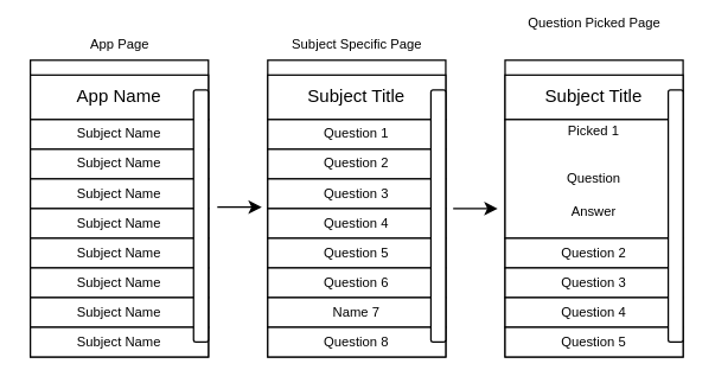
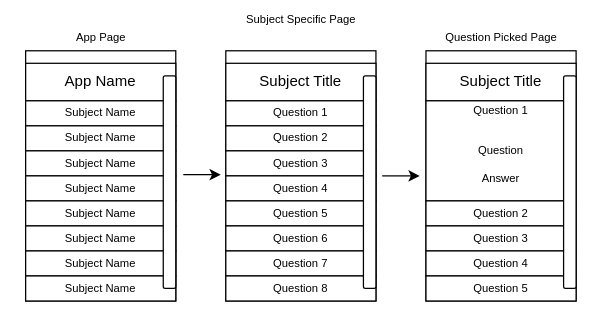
  <mxCell id="0" />
  <mxCell id="1" parent="0" />
  <mxCell id="2" value="" style="rounded=0;whiteSpace=wrap;html=1;" vertex="1" parent="1"><mxGeometry x="20" y="40" width="120" height="200" as="geometry" /></mxCell>
  <mxCell id="3" value="" style="rounded=0;whiteSpace=wrap;html=1;" vertex="1" parent="1"><mxGeometry x="180" y="40" width="120" height="200" as="geometry" /></mxCell>
  <mxCell id="4" value="App Name" style="rounded=0;whiteSpace=wrap;html=1;" vertex="1" parent="1"><mxGeometry x="20" y="50" width="120" height="30" as="geometry" /></mxCell>
  <mxCell id="5" value="&lt;font style=&quot;font-size: 9px;&quot;&gt;Subject Name&lt;/font&gt;" style="rounded=0;whiteSpace=wrap;html=1;fontSize=9;" vertex="1" parent="1"><mxGeometry x="20" y="80" width="120" height="20" as="geometry" /></mxCell>
  <mxCell id="6" value="Subject Name" style="rounded=0;whiteSpace=wrap;html=1;fontSize=9;" vertex="1" parent="1"><mxGeometry x="20" y="100" width="120" height="20" as="geometry" /></mxCell>
  <mxCell id="7" value="Subject Name" style="rounded=0;whiteSpace=wrap;html=1;fontSize=9;" vertex="1" parent="1"><mxGeometry x="20" y="120" width="120" height="20" as="geometry" /></mxCell>
  <mxCell id="8" value="Subject Name" style="rounded=0;whiteSpace=wrap;html=1;fontSize=9;" vertex="1" parent="1"><mxGeometry x="20" y="140" width="120" height="20" as="geometry" /></mxCell>
  <mxCell id="9" value="Subject Name" style="rounded=0;whiteSpace=wrap;html=1;fontSize=9;" vertex="1" parent="1"><mxGeometry x="20" y="160" width="120" height="20" as="geometry" /></mxCell>
  <mxCell id="10" value="Subject Name" style="rounded=0;whiteSpace=wrap;html=1;fontSize=9;" vertex="1" parent="1"><mxGeometry x="20" y="180" width="120" height="20" as="geometry" /></mxCell>
  <mxCell id="11" value="Subject Name" style="rounded=0;whiteSpace=wrap;html=1;fontSize=9;" vertex="1" parent="1"><mxGeometry x="20" y="200" width="120" height="20" as="geometry" /></mxCell>
  <mxCell id="12" value="Subject Name" style="rounded=0;whiteSpace=wrap;html=1;fontSize=9;" vertex="1" parent="1"><mxGeometry x="20" y="220" width="120" height="20" as="geometry" /></mxCell>
  <mxCell id="13" value="" style="rounded=1;whiteSpace=wrap;html=1;fontSize=9;" vertex="1" parent="1"><mxGeometry x="130" y="60" width="10" height="170" as="geometry" /></mxCell>
  <mxCell id="14" value="App Page" style="text;html=1;align=center;verticalAlign=middle;resizable=0;points=[];autosize=1;fontSize=9;" vertex="1" parent="1"><mxGeometry x="50" y="20" width="60" height="20" as="geometry" /></mxCell>
- <mxCell id="15" value="Subject Specific Page" style="text;html=1;align=center;verticalAlign=middle;resizable=0;points=[];autosize=1;fontSize=9;" vertex="1" parent="1"><mxGeometry x="190" y="20" width="100" height="20" as="geometry" /></mxCell>
+ <mxCell id="15" value="Subject Specific Page" style="text;html=1;align=center;verticalAlign=middle;resizable=0;points=[];autosize=1;fontSize=9;" vertex="1" parent="1"><mxGeometry x="190" y="5" width="100" height="20" as="geometry" /></mxCell>
  <mxCell id="16" value="Subject Title" style="rounded=0;whiteSpace=wrap;html=1;" vertex="1" parent="1"><mxGeometry x="180" y="50" width="120" height="30" as="geometry" /></mxCell>
  <mxCell id="17" value="&lt;font style=&quot;font-size: 9px&quot;&gt;Question 1&lt;/font&gt;" style="rounded=0;whiteSpace=wrap;html=1;fontSize=9;" vertex="1" parent="1"><mxGeometry x="180" y="80" width="120" height="20" as="geometry" /></mxCell>
  <mxCell id="18" value="Question 2" style="rounded=0;whiteSpace=wrap;html=1;fontSize=9;" vertex="1" parent="1"><mxGeometry x="180" y="100" width="120" height="20" as="geometry" /></mxCell>
  <mxCell id="19" value="Question 3" style="rounded=0;whiteSpace=wrap;html=1;fontSize=9;" vertex="1" parent="1"><mxGeometry x="180" y="120" width="120" height="20" as="geometry" /></mxCell>
  <mxCell id="20" value="Question 4" style="rounded=0;whiteSpace=wrap;html=1;fontSize=9;" vertex="1" parent="1"><mxGeometry x="180" y="140" width="120" height="20" as="geometry" /></mxCell>
  <mxCell id="21" value="Question 5" style="rounded=0;whiteSpace=wrap;html=1;fontSize=9;" vertex="1" parent="1"><mxGeometry x="180" y="160" width="120" height="20" as="geometry" /></mxCell>
  <mxCell id="22" value="Question 6" style="rounded=0;whiteSpace=wrap;html=1;fontSize=9;" vertex="1" parent="1"><mxGeometry x="180" y="180" width="120" height="20" as="geometry" /></mxCell>
- <mxCell id="23" value="Name 7" style="rounded=0;whiteSpace=wrap;html=1;fontSize=9;" vertex="1" parent="1"><mxGeometry x="180" y="200" width="120" height="20" as="geometry" /></mxCell>
+ <mxCell id="23" value="Question 7" style="rounded=0;whiteSpace=wrap;html=1;fontSize=9;" vertex="1" parent="1"><mxGeometry x="180" y="200" width="120" height="20" as="geometry" /></mxCell>
  <mxCell id="24" value="Question 8" style="rounded=0;whiteSpace=wrap;html=1;fontSize=9;" vertex="1" parent="1"><mxGeometry x="180" y="220" width="120" height="20" as="geometry" /></mxCell>
  <mxCell id="25" value="" style="rounded=1;whiteSpace=wrap;html=1;fontSize=9;" vertex="1" parent="1"><mxGeometry x="290" y="60" width="10" height="170" as="geometry" /></mxCell>
  <mxCell id="26" value="" style="rounded=0;whiteSpace=wrap;html=1;" vertex="1" parent="1"><mxGeometry x="340" y="40" width="120" height="200" as="geometry" /></mxCell>
- <mxCell id="27" value="Question Picked Page" style="text;html=1;align=center;verticalAlign=middle;resizable=0;points=[];autosize=1;fontSize=9;" vertex="1" parent="1"><mxGeometry x="350" y="5" width="100" height="20" as="geometry" /></mxCell>
+ <mxCell id="27" value="Question Picked Page" style="text;html=1;align=center;verticalAlign=middle;resizable=0;points=[];autosize=1;fontSize=9;" vertex="1" parent="1"><mxGeometry x="350" y="20" width="100" height="20" as="geometry" /></mxCell>
  <mxCell id="28" value="Subject Title" style="rounded=0;whiteSpace=wrap;html=1;" vertex="1" parent="1"><mxGeometry x="340" y="50" width="120" height="30" as="geometry" /></mxCell>
- <mxCell id="29" value="&lt;font style=&quot;font-size: 9px&quot;&gt;Picked 1&lt;br&gt;&lt;br&gt;&lt;br&gt;Question&lt;br&gt;&lt;br&gt;Answer&lt;br&gt;&lt;br&gt;&lt;/font&gt;" style="rounded=0;whiteSpace=wrap;html=1;fontSize=9;" vertex="1" parent="1"><mxGeometry x="340" y="80" width="120" height="80" as="geometry" /></mxCell>
+ <mxCell id="29" value="&lt;font style=&quot;font-size: 9px&quot;&gt;Question 1&lt;br&gt;&lt;br&gt;&lt;br&gt;Question&lt;br&gt;&lt;br&gt;Answer&lt;br&gt;&lt;br&gt;&lt;/font&gt;" style="rounded=0;whiteSpace=wrap;html=1;fontSize=9;" vertex="1" parent="1"><mxGeometry x="340" y="80" width="120" height="80" as="geometry" /></mxCell>
  <mxCell id="30" value="Question 2" style="rounded=0;whiteSpace=wrap;html=1;fontSize=9;" vertex="1" parent="1"><mxGeometry x="340" y="160" width="120" height="20" as="geometry" /></mxCell>
  <mxCell id="31" value="Question 3" style="rounded=0;whiteSpace=wrap;html=1;fontSize=9;" vertex="1" parent="1"><mxGeometry x="340" y="180" width="120" height="20" as="geometry" /></mxCell>
  <mxCell id="32" value="Question 4" style="rounded=0;whiteSpace=wrap;html=1;fontSize=9;" vertex="1" parent="1"><mxGeometry x="340" y="200" width="120" height="20" as="geometry" /></mxCell>
  <mxCell id="33" value="Question 5" style="rounded=0;whiteSpace=wrap;html=1;fontSize=9;" vertex="1" parent="1"><mxGeometry x="340" y="220" width="120" height="20" as="geometry" /></mxCell>
  <mxCell id="34" value="" style="rounded=1;whiteSpace=wrap;html=1;fontSize=9;" vertex="1" parent="1"><mxGeometry x="450" y="60" width="10" height="170" as="geometry" /></mxCell>
  <mxCell id="35" value="" style="endArrow=classic;html=1;fontSize=9;" edge="1" parent="1"><mxGeometry width="50" height="50" relative="1" as="geometry"><mxPoint x="146" y="139" as="sourcePoint" /><mxPoint x="176" y="139" as="targetPoint" /></mxGeometry></mxCell>
  <mxCell id="36" value="" style="endArrow=classic;html=1;fontSize=9;" edge="1" parent="1"><mxGeometry width="50" height="50" relative="1" as="geometry"><mxPoint x="305" y="140" as="sourcePoint" /><mxPoint x="335" y="140" as="targetPoint" /></mxGeometry></mxCell>
